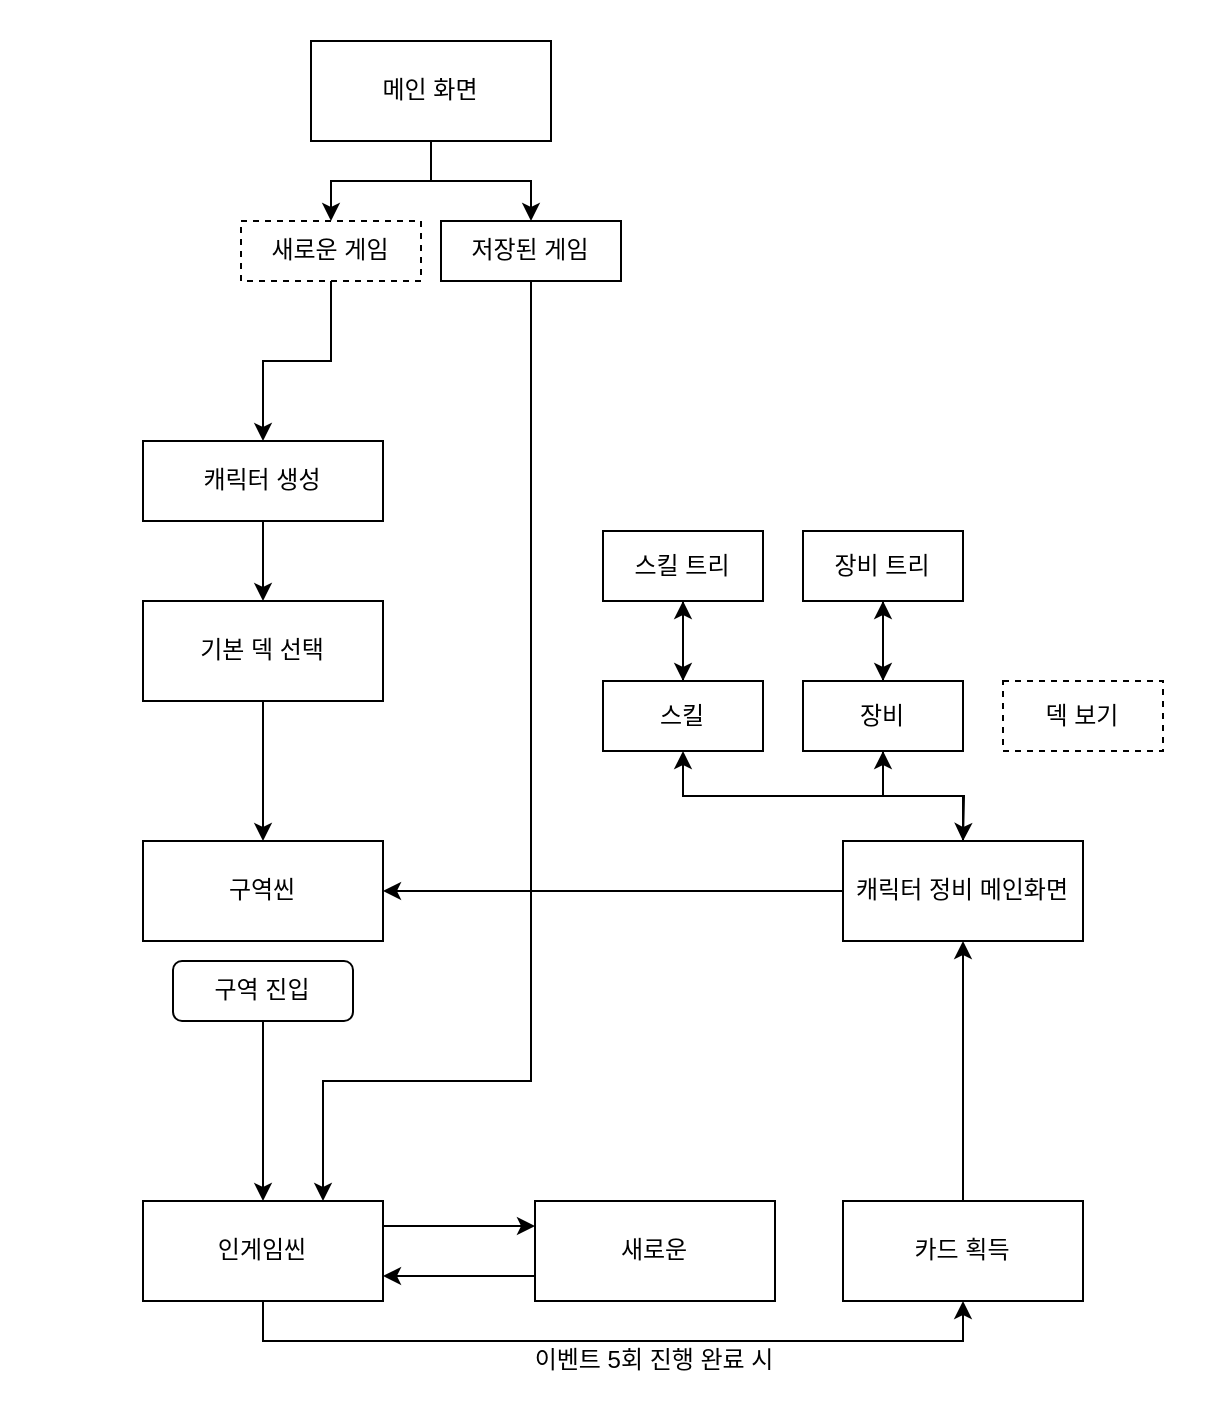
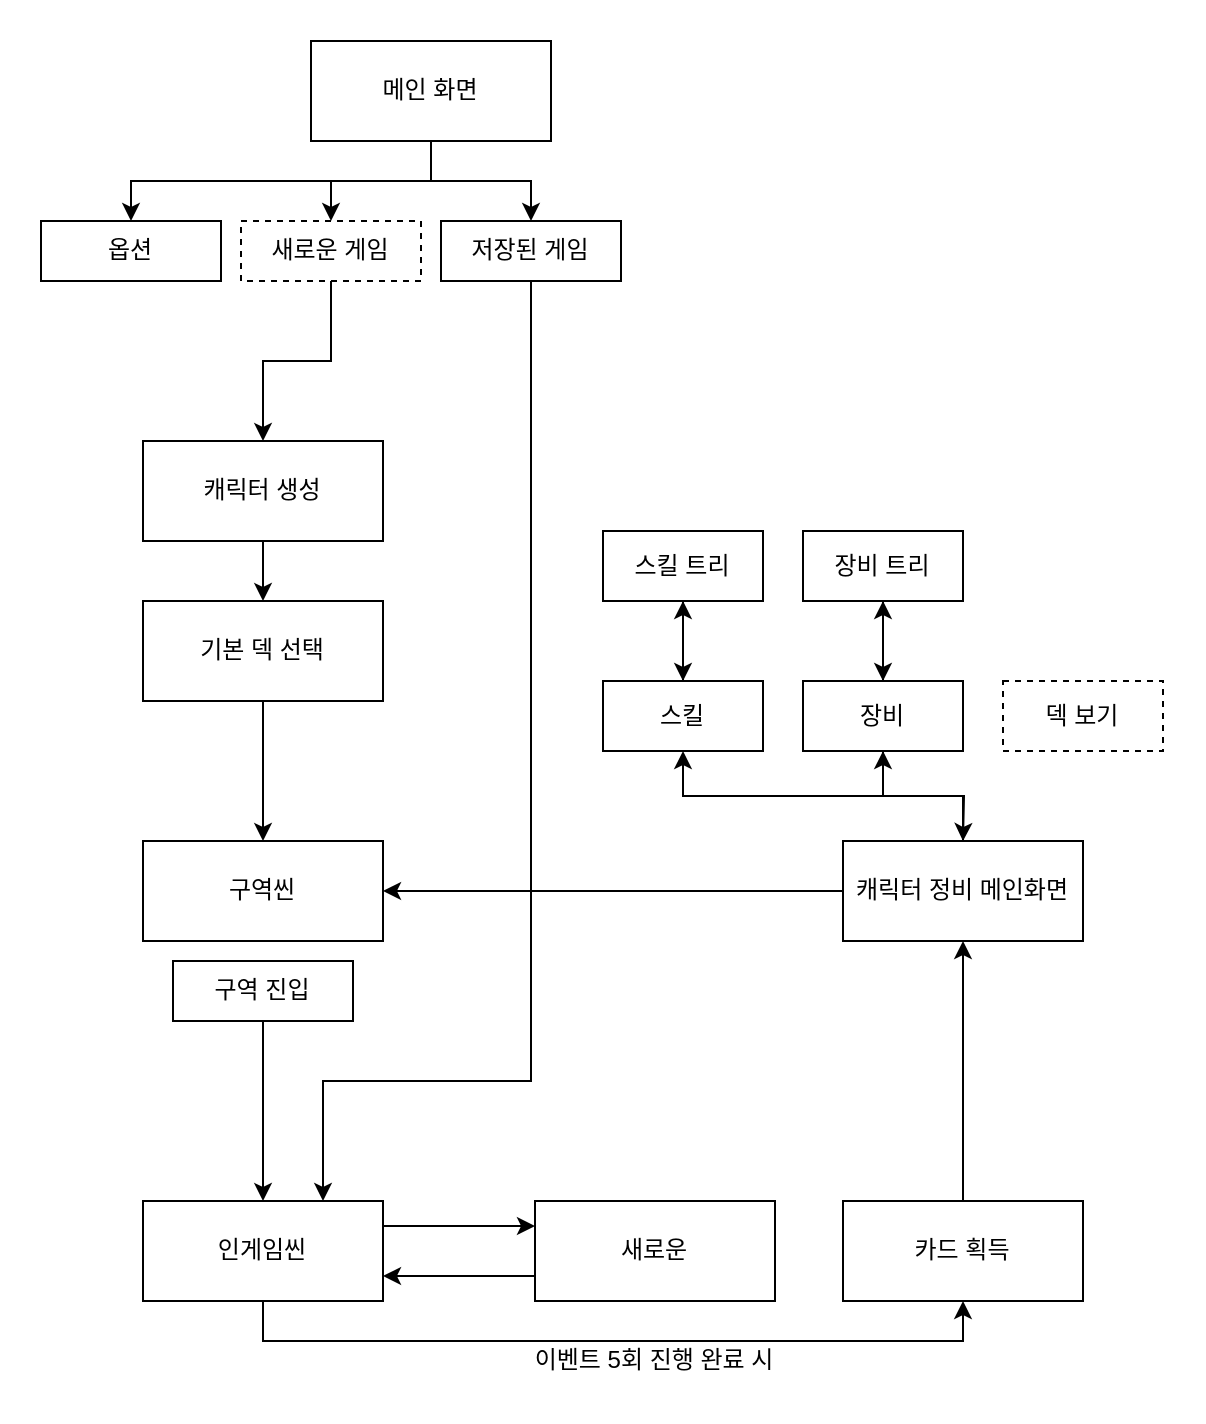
  <mxCell id="0" />
  <mxCell id="1" parent="0" />
  <mxCell id="2" style="edgeStyle=orthogonalEdgeStyle;rounded=0;orthogonalLoop=1;jettySize=auto;html=1;exitX=0.5;exitY=1;exitDx=0;exitDy=0;" parent="1" source="5" target="7" edge="1"><mxGeometry relative="1" as="geometry" /></mxCell>
  <mxCell id="3" style="edgeStyle=orthogonalEdgeStyle;rounded=0;orthogonalLoop=1;jettySize=auto;html=1;exitX=0.5;exitY=1;exitDx=0;exitDy=0;" parent="1" source="5" target="9" edge="1"><mxGeometry relative="1" as="geometry" /></mxCell>
+ <mxCell id="4" style="edgeStyle=orthogonalEdgeStyle;rounded=0;orthogonalLoop=1;jettySize=auto;html=1;exitX=0.5;exitY=1;exitDx=0;exitDy=0;" parent="1" source="5" target="10" edge="1"><mxGeometry relative="1" as="geometry" /></mxCell>
  <mxCell id="5" value="메인 화면" style="rounded=0;whiteSpace=wrap;html=1;" parent="1" vertex="1"><mxGeometry x="155" y="20" width="120" height="50" as="geometry" /></mxCell>
  <mxCell id="6" style="edgeStyle=orthogonalEdgeStyle;rounded=0;orthogonalLoop=1;jettySize=auto;html=1;exitX=0.5;exitY=1;exitDx=0;exitDy=0;" edge="1" parent="1" source="7" target="20"><mxGeometry relative="1" as="geometry" /></mxCell>
  <mxCell id="7" value="새로운 게임" style="rounded=0;whiteSpace=wrap;html=1;dashed=1;" parent="1" vertex="1"><mxGeometry x="120" y="110" width="90" height="30" as="geometry" /></mxCell>
  <mxCell id="8" style="edgeStyle=orthogonalEdgeStyle;rounded=0;orthogonalLoop=1;jettySize=auto;html=1;exitX=0.5;exitY=1;exitDx=0;exitDy=0;entryX=0.75;entryY=0;entryDx=0;entryDy=0;" edge="1" parent="1" source="9" target="16"><mxGeometry relative="1" as="geometry"><Array as="points"><mxPoint x="265" y="540" /><mxPoint x="161" y="540" /></Array></mxGeometry></mxCell>
  <mxCell id="9" value="저장된 게임" style="rounded=0;whiteSpace=wrap;html=1;" parent="1" vertex="1"><mxGeometry x="220" y="110" width="90" height="30" as="geometry" /></mxCell>
+ <mxCell id="10" value="옵션" style="rounded=0;whiteSpace=wrap;html=1;" parent="1" vertex="1"><mxGeometry x="20" y="110" width="90" height="30" as="geometry" /></mxCell>
  <mxCell id="11" value="구역씬" style="rounded=0;whiteSpace=wrap;html=1;" parent="1" vertex="1"><mxGeometry x="71" y="420" width="120" height="50" as="geometry" /></mxCell>
  <mxCell id="12" style="edgeStyle=orthogonalEdgeStyle;rounded=0;orthogonalLoop=1;jettySize=auto;html=1;exitX=0.5;exitY=1;exitDx=0;exitDy=0;" edge="1" parent="1" source="13" target="16"><mxGeometry relative="1" as="geometry" /></mxCell>
- <mxCell id="13" value="구역 진입" style="whiteSpace=wrap;html=1;rounded=1;" parent="1" vertex="1"><mxGeometry x="86" y="480" width="90" height="30" as="geometry" /></mxCell>
+ <mxCell id="13" value="구역 진입" style="rounded=0;whiteSpace=wrap;html=1;" parent="1" vertex="1"><mxGeometry x="86" y="480" width="90" height="30" as="geometry" /></mxCell>
  <mxCell id="14" style="edgeStyle=orthogonalEdgeStyle;rounded=0;orthogonalLoop=1;jettySize=auto;html=1;exitX=1;exitY=0.25;exitDx=0;exitDy=0;entryX=0;entryY=0.25;entryDx=0;entryDy=0;" edge="1" parent="1" source="16" target="18"><mxGeometry relative="1" as="geometry" /></mxCell>
  <mxCell id="15" style="edgeStyle=orthogonalEdgeStyle;rounded=0;orthogonalLoop=1;jettySize=auto;html=1;exitX=0.5;exitY=1;exitDx=0;exitDy=0;entryX=0.5;entryY=1;entryDx=0;entryDy=0;" edge="1" parent="1" source="16" target="24"><mxGeometry relative="1" as="geometry" /></mxCell>
  <mxCell id="16" value="인게임씬" style="rounded=0;whiteSpace=wrap;html=1;" parent="1" vertex="1"><mxGeometry x="71" y="600" width="120" height="50" as="geometry" /></mxCell>
  <mxCell id="17" style="edgeStyle=orthogonalEdgeStyle;rounded=0;orthogonalLoop=1;jettySize=auto;html=1;exitX=0;exitY=0.75;exitDx=0;exitDy=0;entryX=1;entryY=0.75;entryDx=0;entryDy=0;" edge="1" parent="1" source="18" target="16"><mxGeometry relative="1" as="geometry" /></mxCell>
  <mxCell id="18" value="새로운" style="rounded=0;whiteSpace=wrap;html=1;" parent="1" vertex="1"><mxGeometry x="267" y="600" width="120" height="50" as="geometry" /></mxCell>
  <mxCell id="19" style="edgeStyle=orthogonalEdgeStyle;rounded=0;orthogonalLoop=1;jettySize=auto;html=1;exitX=0.5;exitY=1;exitDx=0;exitDy=0;" edge="1" parent="1" source="20" target="22"><mxGeometry relative="1" as="geometry" /></mxCell>
- <mxCell id="20" value="캐릭터 생성" style="rounded=0;whiteSpace=wrap;html=1;" vertex="1" parent="1"><mxGeometry x="71" y="220" width="120" height="40" as="geometry" /></mxCell>
+ <mxCell id="20" value="캐릭터 생성" style="rounded=0;whiteSpace=wrap;html=1;" vertex="1" parent="1"><mxGeometry x="71" y="220" width="120" height="50" as="geometry" /></mxCell>
  <mxCell id="21" style="edgeStyle=orthogonalEdgeStyle;rounded=0;orthogonalLoop=1;jettySize=auto;html=1;exitX=0.5;exitY=1;exitDx=0;exitDy=0;" edge="1" parent="1" source="22" target="11"><mxGeometry relative="1" as="geometry" /></mxCell>
  <mxCell id="22" value="기본 덱 선택" style="rounded=0;whiteSpace=wrap;html=1;" vertex="1" parent="1"><mxGeometry x="71" y="300" width="120" height="50" as="geometry" /></mxCell>
  <mxCell id="23" style="edgeStyle=orthogonalEdgeStyle;rounded=0;orthogonalLoop=1;jettySize=auto;html=1;exitX=0.5;exitY=0;exitDx=0;exitDy=0;entryX=0.5;entryY=1;entryDx=0;entryDy=0;" edge="1" parent="1" source="24" target="29"><mxGeometry relative="1" as="geometry" /></mxCell>
  <mxCell id="24" value="카드 획득" style="rounded=0;whiteSpace=wrap;html=1;" vertex="1" parent="1"><mxGeometry x="421" y="600" width="120" height="50" as="geometry" /></mxCell>
  <mxCell id="25" value="이벤트 5회 진행 완료 시" style="text;html=1;strokeColor=none;fillColor=none;align=center;verticalAlign=middle;whiteSpace=wrap;rounded=0;" vertex="1" parent="1"><mxGeometry x="245" y="670" width="164" height="20" as="geometry" /></mxCell>
  <mxCell id="26" style="edgeStyle=orthogonalEdgeStyle;rounded=0;orthogonalLoop=1;jettySize=auto;html=1;exitX=0;exitY=0.5;exitDx=0;exitDy=0;entryX=1;entryY=0.5;entryDx=0;entryDy=0;" edge="1" parent="1" source="29" target="11"><mxGeometry relative="1" as="geometry" /></mxCell>
  <mxCell id="27" style="edgeStyle=orthogonalEdgeStyle;rounded=0;orthogonalLoop=1;jettySize=auto;html=1;exitX=0.5;exitY=0;exitDx=0;exitDy=0;" edge="1" parent="1" source="29" target="33"><mxGeometry relative="1" as="geometry" /></mxCell>
  <mxCell id="28" style="edgeStyle=orthogonalEdgeStyle;rounded=0;orthogonalLoop=1;jettySize=auto;html=1;exitX=0.5;exitY=0;exitDx=0;exitDy=0;" edge="1" parent="1" source="29" target="35"><mxGeometry relative="1" as="geometry" /></mxCell>
  <mxCell id="29" value="캐릭터 정비 메인화면" style="rounded=0;whiteSpace=wrap;html=1;" vertex="1" parent="1"><mxGeometry x="421" y="420" width="120" height="50" as="geometry" /></mxCell>
  <mxCell id="30" value="덱 보기" style="rounded=0;whiteSpace=wrap;html=1;dashed=1;" vertex="1" parent="1"><mxGeometry x="501" y="340" width="80" height="35" as="geometry" /></mxCell>
  <mxCell id="31" style="edgeStyle=orthogonalEdgeStyle;rounded=0;orthogonalLoop=1;jettySize=auto;html=1;exitX=0.5;exitY=0;exitDx=0;exitDy=0;entryX=0.5;entryY=1;entryDx=0;entryDy=0;" edge="1" parent="1" source="33" target="39"><mxGeometry relative="1" as="geometry" /></mxCell>
  <mxCell id="32" style="edgeStyle=orthogonalEdgeStyle;rounded=0;orthogonalLoop=1;jettySize=auto;html=1;exitX=0.5;exitY=1;exitDx=0;exitDy=0;" edge="1" parent="1" source="33"><mxGeometry relative="1" as="geometry"><mxPoint x="481" y="420" as="targetPoint" /></mxGeometry></mxCell>
  <mxCell id="33" value="장비" style="rounded=0;whiteSpace=wrap;html=1;" vertex="1" parent="1"><mxGeometry x="401" y="340" width="80" height="35" as="geometry" /></mxCell>
  <mxCell id="34" style="edgeStyle=orthogonalEdgeStyle;rounded=0;orthogonalLoop=1;jettySize=auto;html=1;exitX=0.5;exitY=0;exitDx=0;exitDy=0;entryX=0.5;entryY=1;entryDx=0;entryDy=0;" edge="1" parent="1" source="35" target="37"><mxGeometry relative="1" as="geometry" /></mxCell>
  <mxCell id="35" value="스킬" style="rounded=0;whiteSpace=wrap;html=1;" vertex="1" parent="1"><mxGeometry x="301" y="340" width="80" height="35" as="geometry" /></mxCell>
  <mxCell id="36" style="edgeStyle=orthogonalEdgeStyle;rounded=0;orthogonalLoop=1;jettySize=auto;html=1;exitX=0.5;exitY=1;exitDx=0;exitDy=0;" edge="1" parent="1" source="37" target="35"><mxGeometry relative="1" as="geometry" /></mxCell>
  <mxCell id="37" value="스킬 트리" style="rounded=0;whiteSpace=wrap;html=1;" vertex="1" parent="1"><mxGeometry x="301" y="265" width="80" height="35" as="geometry" /></mxCell>
  <mxCell id="38" style="edgeStyle=orthogonalEdgeStyle;rounded=0;orthogonalLoop=1;jettySize=auto;html=1;exitX=0.5;exitY=1;exitDx=0;exitDy=0;entryX=0.5;entryY=0;entryDx=0;entryDy=0;" edge="1" parent="1" source="39" target="33"><mxGeometry relative="1" as="geometry" /></mxCell>
  <mxCell id="39" value="장비 트리" style="rounded=0;whiteSpace=wrap;html=1;" vertex="1" parent="1"><mxGeometry x="401" y="265" width="80" height="35" as="geometry" /></mxCell>
